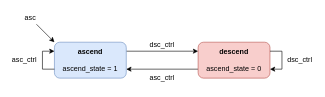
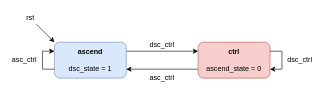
  <mxCell id="0" />
  <mxCell id="1" parent="0" />
  <mxCell id="2" style="edgeStyle=orthogonalEdgeStyle;rounded=0;orthogonalLoop=1;jettySize=auto;html=1;exitX=1;exitY=0.25;exitDx=0;exitDy=0;entryX=0;entryY=0.25;entryDx=0;entryDy=0;" edge="1" parent="1" source="4" target="6"><mxGeometry relative="1" as="geometry" /></mxCell>
  <mxCell id="3" style="rounded=0;orthogonalLoop=1;jettySize=auto;html=1;entryX=0;entryY=0;entryDx=0;entryDy=0;" edge="1" parent="1" target="4"><mxGeometry relative="1" as="geometry"><mxPoint x="60" y="40" as="sourcePoint" /></mxGeometry></mxCell>
- <mxCell id="4" value="&lt;b&gt;ascend&lt;/b&gt;&lt;br&gt;&lt;br&gt;ascend_state = 1" style="rounded=1;whiteSpace=wrap;html=1;fillColor=#dae8fc;strokeColor=#6c8ebf;" vertex="1" parent="1"><mxGeometry x="90" y="70" width="120" height="60" as="geometry" /></mxCell>
+ <mxCell id="4" value="&lt;b&gt;ascend&lt;/b&gt;&lt;br&gt;&lt;br&gt;dsc_state = 1" style="rounded=1;whiteSpace=wrap;html=1;fillColor=#dae8fc;strokeColor=#6c8ebf;" vertex="1" parent="1"><mxGeometry x="90" y="70" width="120" height="60" as="geometry" /></mxCell>
  <mxCell id="5" style="edgeStyle=orthogonalEdgeStyle;rounded=0;orthogonalLoop=1;jettySize=auto;html=1;exitX=0;exitY=0.75;exitDx=0;exitDy=0;entryX=1;entryY=0.75;entryDx=0;entryDy=0;" edge="1" parent="1" source="6" target="4"><mxGeometry relative="1" as="geometry" /></mxCell>
- <mxCell id="6" value="&lt;b&gt;descend&lt;/b&gt;&lt;br&gt;&lt;br&gt;ascend_state = 0" style="rounded=1;whiteSpace=wrap;html=1;fillColor=#f8cecc;strokeColor=#b85450;" vertex="1" parent="1"><mxGeometry x="330" y="70" width="120" height="60" as="geometry" /></mxCell>
+ <mxCell id="6" value="&lt;b&gt;ctrl&lt;/b&gt;&lt;br&gt;&lt;br&gt;ascend_state = 0" style="rounded=1;whiteSpace=wrap;html=1;fillColor=#f8cecc;strokeColor=#b85450;" vertex="1" parent="1"><mxGeometry x="330" y="70" width="120" height="60" as="geometry" /></mxCell>
  <mxCell id="7" value="dsc_ctrl" style="text;html=1;strokeColor=none;fillColor=none;align=center;verticalAlign=middle;whiteSpace=wrap;rounded=0;" vertex="1" parent="1"><mxGeometry x="250" y="64" width="40" height="20" as="geometry" /></mxCell>
  <mxCell id="8" value="asc_ctrl" style="text;html=1;strokeColor=none;fillColor=none;align=center;verticalAlign=middle;whiteSpace=wrap;rounded=0;" vertex="1" parent="1"><mxGeometry x="250" y="120" width="40" height="20" as="geometry" /></mxCell>
  <mxCell id="9" style="edgeStyle=orthogonalEdgeStyle;rounded=0;orthogonalLoop=1;jettySize=auto;html=1;exitX=0;exitY=0.75;exitDx=0;exitDy=0;entryX=0;entryY=0.25;entryDx=0;entryDy=0;" edge="1" parent="1" source="4" target="4"><mxGeometry relative="1" as="geometry"><Array as="points"><mxPoint x="70" y="115" /><mxPoint x="70" y="85" /></Array></mxGeometry></mxCell>
  <mxCell id="10" value="asc_ctrl" style="text;html=1;strokeColor=none;fillColor=none;align=center;verticalAlign=middle;whiteSpace=wrap;rounded=0;" vertex="1" parent="1"><mxGeometry x="20" y="90" width="40" height="20" as="geometry" /></mxCell>
  <mxCell id="11" style="edgeStyle=orthogonalEdgeStyle;rounded=0;orthogonalLoop=1;jettySize=auto;html=1;exitX=1;exitY=0.25;exitDx=0;exitDy=0;entryX=1;entryY=0.75;entryDx=0;entryDy=0;" edge="1" parent="1" source="6" target="6"><mxGeometry relative="1" as="geometry"><Array as="points"><mxPoint x="470" y="85" /><mxPoint x="470" y="115" /></Array></mxGeometry></mxCell>
  <mxCell id="12" value="dsc_ctrl" style="text;html=1;strokeColor=none;fillColor=none;align=center;verticalAlign=middle;whiteSpace=wrap;rounded=0;" vertex="1" parent="1"><mxGeometry x="480" y="90" width="40" height="20" as="geometry" /></mxCell>
- <mxCell id="13" value="asc" style="text;html=1;strokeColor=none;fillColor=none;align=center;verticalAlign=middle;whiteSpace=wrap;rounded=0;" vertex="1" parent="1"><mxGeometry x="30" y="20" width="40" height="20" as="geometry" /></mxCell>
+ <mxCell id="13" value="rst" style="text;html=1;strokeColor=none;fillColor=none;align=center;verticalAlign=middle;whiteSpace=wrap;rounded=0;" vertex="1" parent="1"><mxGeometry x="30" y="20" width="40" height="20" as="geometry" /></mxCell>
